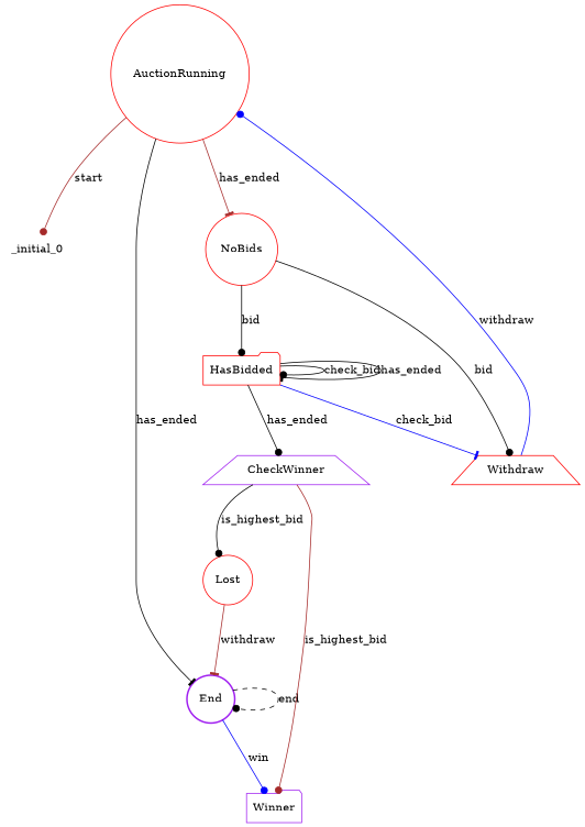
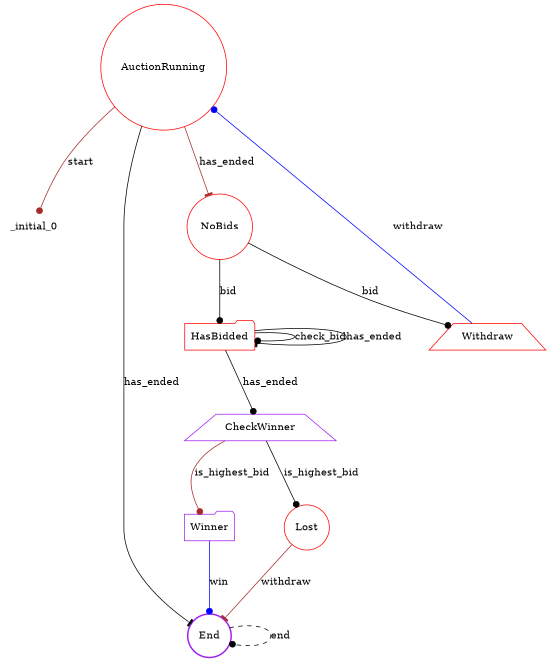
  digraph {
    fontname="DejaVu Serif"
    nodesep=0.75
    ranksep=1
    node [color=red fontname="DejaVu Serif" shape=circle]
    edge [arrowhead=dot color=black fontname="DejaVu Serif"]
    _initial_0 [color=purple shape=plaintext]
    AuctionRunning
    End [color=purple style=bold]
    NoBids
    Withdraw [shape=trapezium]
    HasBidded [shape=folder]
    CheckWinner [color=purple shape=trapezium]
    Lost
    Winner [color=purple shape=folder]
    AuctionRunning -> _initial_0 [color=brown label=start]
    AuctionRunning -> End [arrowhead=tee label=has_ended]
    AuctionRunning -> NoBids [arrowhead=tee color=brown label=has_ended]
    End -> End [label=end style=dashed]
    NoBids -> Withdraw [label=bid]
    NoBids -> HasBidded [label=bid]
    Withdraw -> AuctionRunning [color=blue label=withdraw]
-   HasBidded -> Withdraw [arrowhead=tee color=blue label=check_bid]
    HasBidded -> HasBidded [label=check_bid]
    HasBidded -> HasBidded [arrowhead=tee label=has_ended]
    HasBidded -> CheckWinner [label=has_ended]
    CheckWinner -> Lost [label=is_highest_bid]
    CheckWinner -> Winner [color=brown label=is_highest_bid]
    Lost -> End [arrowhead=tee color=brown label=withdraw]
-   End -> Winner [color=blue label=win]
+   Winner -> End [color=blue label=win]
  }
